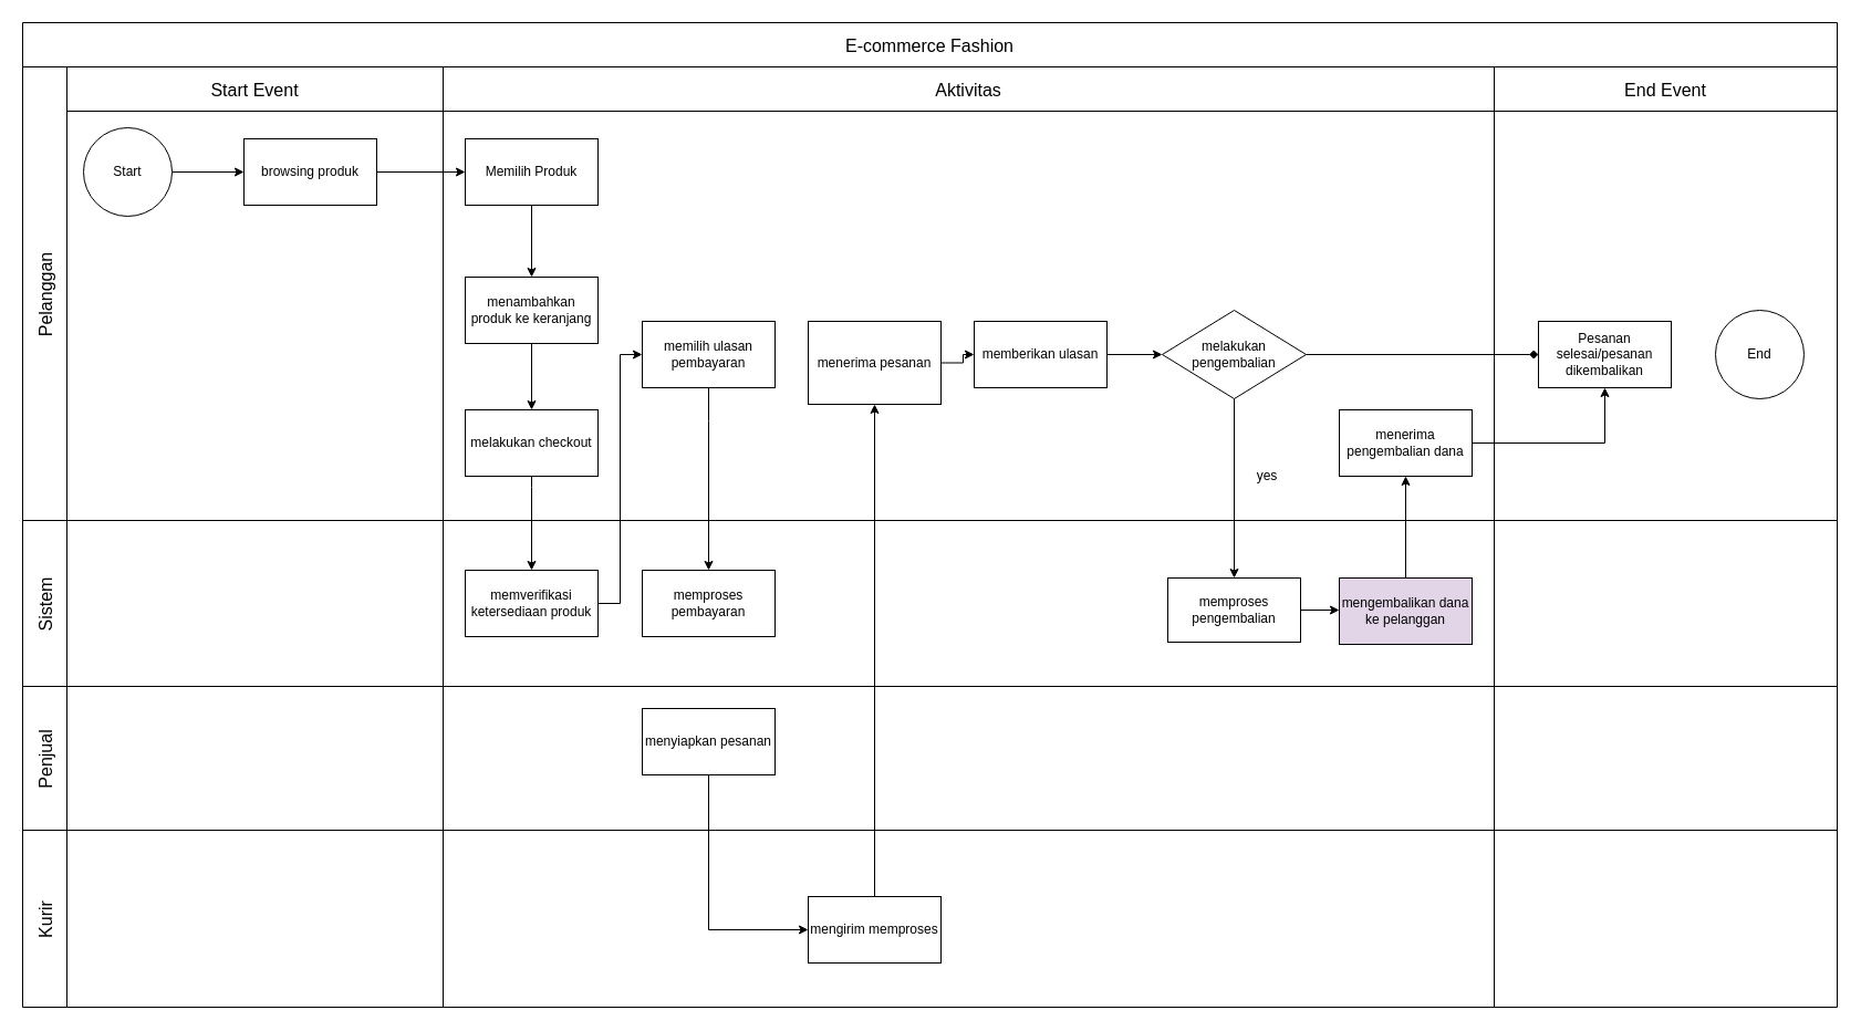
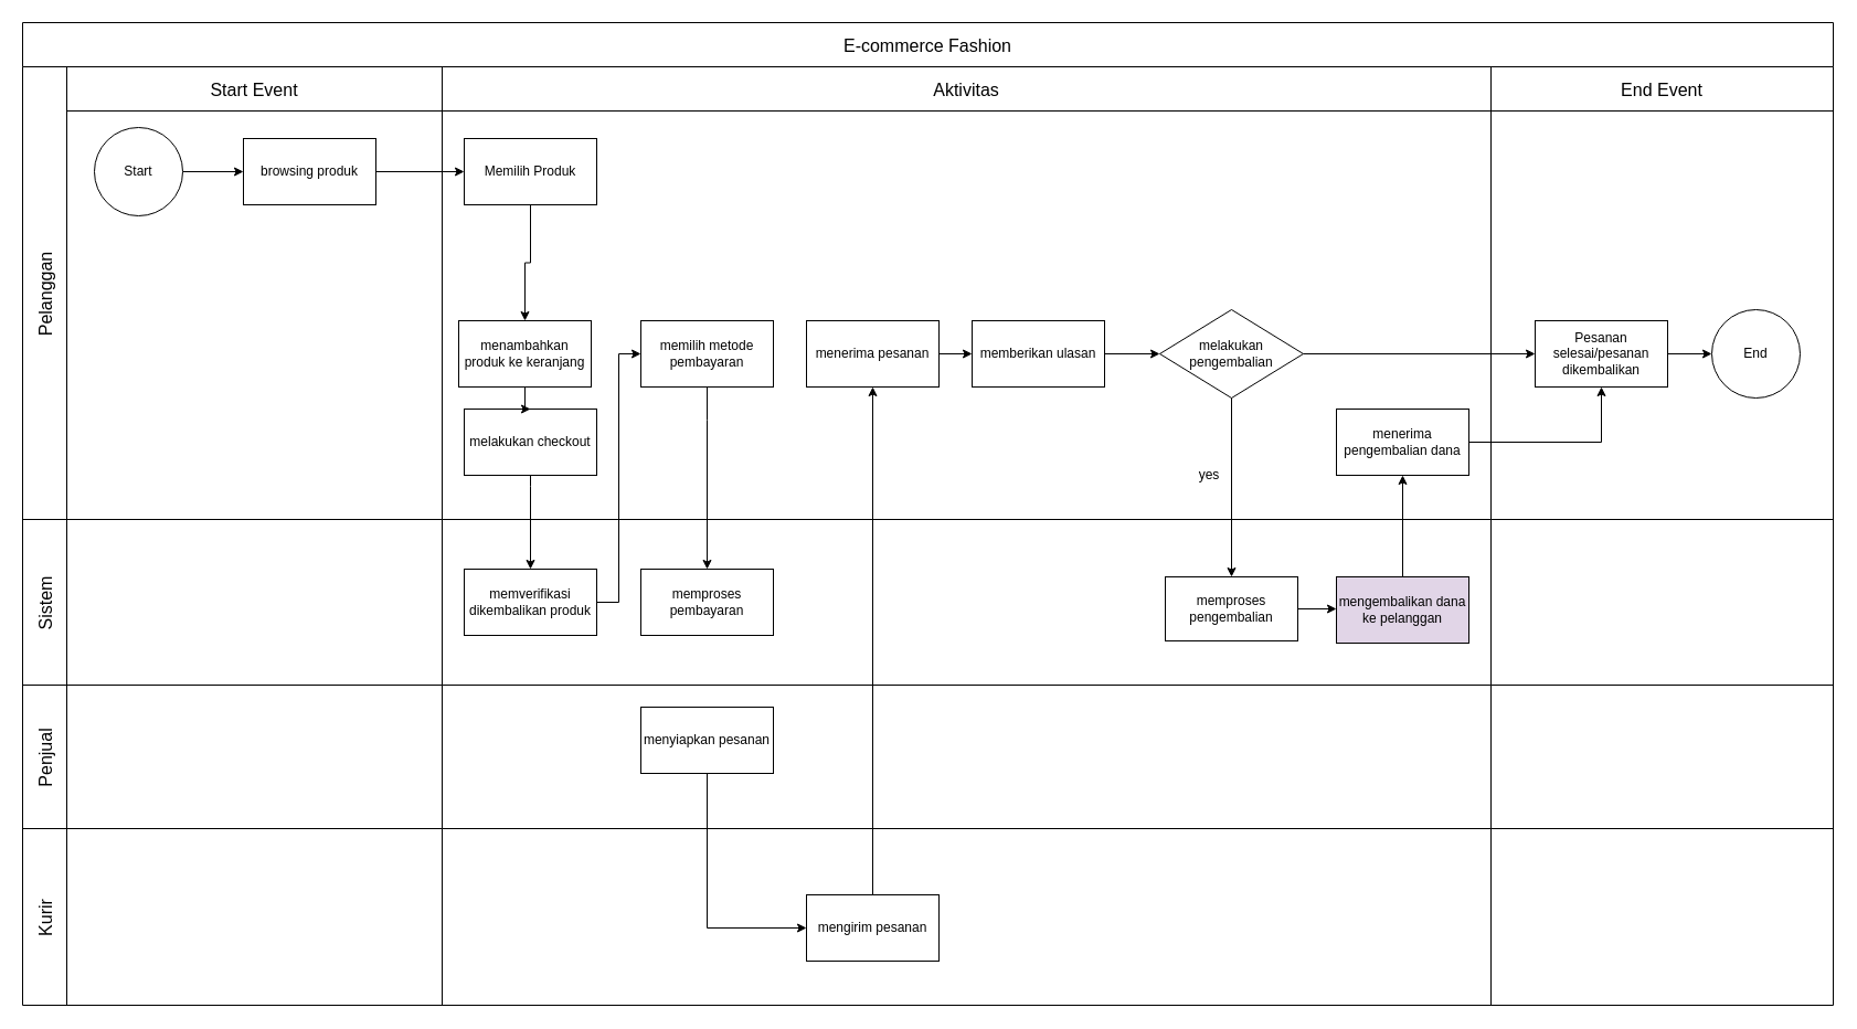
  <mxCell id="0" />
  <mxCell id="1" parent="0" />
  <mxCell id="2" value="E-commerce Fashion" style="shape=table;childLayout=tableLayout;startSize=40;collapsible=0;recursiveResize=0;expand=0;fontSize=16;" parent="1" vertex="1"><mxGeometry x="20" y="20" width="1640" height="890.0" as="geometry" /></mxCell>
  <mxCell id="3" value="Pelanggan" style="shape=tableRow;horizontal=0;swimlaneHead=0;swimlaneBody=0;top=0;left=0;strokeColor=inherit;bottom=0;right=0;dropTarget=0;fontStyle=0;fillColor=none;points=[[0,0.5],[1,0.5]];portConstraint=eastwest;startSize=40;collapsible=0;recursiveResize=0;expand=0;fontSize=16;" parent="2" vertex="1"><mxGeometry y="40" width="1640" height="410" as="geometry" /></mxCell>
  <mxCell id="4" value="Start Event" style="swimlane;swimlaneHead=0;swimlaneBody=0;fontStyle=0;strokeColor=inherit;connectable=0;fillColor=none;startSize=40;collapsible=0;recursiveResize=0;expand=0;fontSize=16;" parent="3" vertex="1"><mxGeometry x="40" width="340" height="410" as="geometry"><mxRectangle width="340" height="410" as="alternateBounds" /></mxGeometry></mxCell>
  <mxCell id="5" value="" style="edgeStyle=orthogonalEdgeStyle;rounded=0;orthogonalLoop=1;jettySize=auto;html=1;" parent="4" source="6" target="7" edge="1"><mxGeometry relative="1" as="geometry" /></mxCell>
- <mxCell id="6" value="Start" style="ellipse;whiteSpace=wrap;html=1;aspect=fixed;" parent="4" vertex="1"><mxGeometry x="15" y="55" width="80" height="80" as="geometry" /></mxCell>
+ <mxCell id="6" value="Start" style="ellipse;whiteSpace=wrap;html=1;aspect=fixed;" parent="4" vertex="1"><mxGeometry x="25" y="55" width="80" height="80" as="geometry" /></mxCell>
  <mxCell id="7" value="browsing produk" style="whiteSpace=wrap;html=1;" parent="4" vertex="1"><mxGeometry x="160" y="65" width="120" height="60" as="geometry" /></mxCell>
  <mxCell id="8" value="Aktivitas" style="swimlane;swimlaneHead=0;swimlaneBody=0;fontStyle=0;strokeColor=inherit;connectable=0;fillColor=none;startSize=40;collapsible=0;recursiveResize=0;expand=0;fontSize=16;" parent="3" vertex="1"><mxGeometry x="380" width="950" height="410" as="geometry"><mxRectangle width="950" height="410" as="alternateBounds" /></mxGeometry></mxCell>
  <mxCell id="9" value="" style="edgeStyle=orthogonalEdgeStyle;rounded=0;orthogonalLoop=1;jettySize=auto;html=1;" parent="8" source="10" target="11" edge="1"><mxGeometry relative="1" as="geometry" /></mxCell>
  <mxCell id="10" value="&lt;div&gt;&lt;span style=&quot;background-color: initial;&quot;&gt;Memilih Produk&lt;/span&gt;&lt;br&gt;&lt;/div&gt;" style="whiteSpace=wrap;html=1;" parent="8" vertex="1"><mxGeometry x="20" y="65" width="120" height="60" as="geometry" /></mxCell>
- <mxCell id="11" value="menambahkan produk ke keranjang" style="whiteSpace=wrap;html=1;" parent="8" vertex="1"><mxGeometry x="20" y="190" width="120" height="60" as="geometry" /></mxCell>
+ <mxCell id="11" value="menambahkan produk ke keranjang" style="whiteSpace=wrap;html=1;" parent="8" vertex="1"><mxGeometry x="15" y="230" width="120" height="60" as="geometry" /></mxCell>
  <mxCell id="12" value="melakukan checkout" style="whiteSpace=wrap;html=1;" parent="8" vertex="1"><mxGeometry x="20" y="310" width="120" height="60" as="geometry" /></mxCell>
  <mxCell id="13" value="" style="edgeStyle=orthogonalEdgeStyle;rounded=0;orthogonalLoop=1;jettySize=auto;html=1;" parent="8" source="11" target="12" edge="1"><mxGeometry relative="1" as="geometry" /></mxCell>
- <mxCell id="14" value="memilih ulasan pembayaran" style="whiteSpace=wrap;html=1;" parent="8" vertex="1"><mxGeometry x="180" y="230" width="120" height="60" as="geometry" /></mxCell>
+ <mxCell id="14" value="memilih metode pembayaran" style="whiteSpace=wrap;html=1;" parent="8" vertex="1"><mxGeometry x="180" y="230" width="120" height="60" as="geometry" /></mxCell>
  <mxCell id="15" value="" style="edgeStyle=orthogonalEdgeStyle;rounded=0;orthogonalLoop=1;jettySize=auto;html=1;" parent="8" source="16" target="18" edge="1"><mxGeometry relative="1" as="geometry" /></mxCell>
- <mxCell id="16" value="menerima pesanan" style="whiteSpace=wrap;html=1;" parent="8" vertex="1"><mxGeometry x="330" y="230" width="120" height="75" as="geometry" /></mxCell>
+ <mxCell id="16" value="menerima pesanan" style="whiteSpace=wrap;html=1;" parent="8" vertex="1"><mxGeometry x="330" y="230" width="120" height="60" as="geometry" /></mxCell>
  <mxCell id="17" value="" style="edgeStyle=orthogonalEdgeStyle;rounded=0;orthogonalLoop=1;jettySize=auto;html=1;" parent="8" source="18" target="19" edge="1"><mxGeometry relative="1" as="geometry" /></mxCell>
  <mxCell id="18" value="memberikan ulasan" style="whiteSpace=wrap;html=1;" parent="8" vertex="1"><mxGeometry x="480" y="230" width="120" height="60" as="geometry" /></mxCell>
  <mxCell id="19" value="melakukan pengembalian" style="rhombus;whiteSpace=wrap;html=1;" parent="8" vertex="1"><mxGeometry x="650" y="220" width="130" height="80" as="geometry" /></mxCell>
  <mxCell id="20" value="menerima pengembalian dana" style="whiteSpace=wrap;html=1;" parent="8" vertex="1"><mxGeometry x="810" y="310" width="120" height="60" as="geometry" /></mxCell>
- <mxCell id="21" value="yes" style="text;html=1;align=center;verticalAlign=middle;whiteSpace=wrap;rounded=0;direction=south;" vertex="1" parent="8"><mxGeometry x="730" y="340" width="30" height="60" as="geometry" /></mxCell>
+ <mxCell id="21" value="yes" style="text;html=1;align=center;verticalAlign=middle;whiteSpace=wrap;rounded=0;direction=south;" vertex="1" parent="8"><mxGeometry x="680" y="340" width="30" height="60" as="geometry" /></mxCell>
  <mxCell id="22" value="End Event" style="swimlane;swimlaneHead=0;swimlaneBody=0;fontStyle=0;strokeColor=inherit;connectable=0;fillColor=none;startSize=40;collapsible=0;recursiveResize=0;expand=0;fontSize=16;" parent="3" vertex="1"><mxGeometry x="1330" width="310" height="410" as="geometry"><mxRectangle width="310" height="410" as="alternateBounds" /></mxGeometry></mxCell>
+ <mxCell id="23" value="" style="edgeStyle=orthogonalEdgeStyle;rounded=0;orthogonalLoop=1;jettySize=auto;html=1;" parent="22" source="24" target="25" edge="1"><mxGeometry relative="1" as="geometry" /></mxCell>
  <mxCell id="24" value="Pesanan selesai/pesanan dikembalikan" style="whiteSpace=wrap;html=1;" parent="22" vertex="1"><mxGeometry x="40" y="230" width="120" height="60" as="geometry" /></mxCell>
  <mxCell id="25" value="End" style="ellipse;whiteSpace=wrap;html=1;" parent="22" vertex="1"><mxGeometry x="200" y="220" width="80" height="80" as="geometry" /></mxCell>
  <mxCell id="26" value="" style="edgeStyle=orthogonalEdgeStyle;rounded=0;orthogonalLoop=1;jettySize=auto;html=1;" parent="3" source="7" target="10" edge="1"><mxGeometry relative="1" as="geometry" /></mxCell>
- <mxCell id="27" value="" style="edgeStyle=orthogonalEdgeStyle;rounded=0;orthogonalLoop=1;jettySize=auto;html=1;endArrow=diamond;" parent="3" source="19" target="24" edge="1"><mxGeometry relative="1" as="geometry" /></mxCell>
+ <mxCell id="27" value="" style="edgeStyle=orthogonalEdgeStyle;rounded=0;orthogonalLoop=1;jettySize=auto;html=1;" parent="3" source="19" target="24" edge="1"><mxGeometry relative="1" as="geometry" /></mxCell>
  <mxCell id="28" value="" style="edgeStyle=orthogonalEdgeStyle;rounded=0;orthogonalLoop=1;jettySize=auto;html=1;entryX=0.5;entryY=1;entryDx=0;entryDy=0;" parent="3" source="20" target="24" edge="1"><mxGeometry relative="1" as="geometry"><mxPoint x="1390" y="340" as="targetPoint" /></mxGeometry></mxCell>
  <mxCell id="29" value="Sistem" style="shape=tableRow;horizontal=0;swimlaneHead=0;swimlaneBody=0;top=0;left=0;strokeColor=inherit;bottom=0;right=0;dropTarget=0;fontStyle=0;fillColor=none;points=[[0,0.5],[1,0.5]];portConstraint=eastwest;startSize=40;collapsible=0;recursiveResize=0;expand=0;fontSize=16;" parent="2" vertex="1"><mxGeometry y="450" width="1640" height="150" as="geometry" /></mxCell>
  <mxCell id="30" value="" style="swimlane;swimlaneHead=0;swimlaneBody=0;fontStyle=0;connectable=0;strokeColor=inherit;fillColor=none;startSize=0;collapsible=0;recursiveResize=0;expand=0;fontSize=16;" parent="29" vertex="1"><mxGeometry x="40" width="340" height="150" as="geometry"><mxRectangle width="340" height="150" as="alternateBounds" /></mxGeometry></mxCell>
  <mxCell id="31" value="" style="swimlane;swimlaneHead=0;swimlaneBody=0;fontStyle=0;connectable=0;strokeColor=inherit;fillColor=none;startSize=0;collapsible=0;recursiveResize=0;expand=0;fontSize=16;" parent="29" vertex="1"><mxGeometry x="380" width="950" height="150" as="geometry"><mxRectangle width="950" height="150" as="alternateBounds" /></mxGeometry></mxCell>
- <mxCell id="32" value="memverifikasi ketersediaan produk" style="whiteSpace=wrap;html=1;" parent="31" vertex="1"><mxGeometry x="20" y="45" width="120" height="60" as="geometry" /></mxCell>
+ <mxCell id="32" value="memverifikasi dikembalikan produk" style="whiteSpace=wrap;html=1;" parent="31" vertex="1"><mxGeometry x="20" y="45" width="120" height="60" as="geometry" /></mxCell>
  <mxCell id="33" value="memproses pembayaran" style="whiteSpace=wrap;html=1;" parent="31" vertex="1"><mxGeometry x="180" y="45" width="120" height="60" as="geometry" /></mxCell>
  <mxCell id="34" value="memproses pengembalian" style="whiteSpace=wrap;html=1;" parent="31" vertex="1"><mxGeometry x="655" y="52" width="120" height="58" as="geometry" /></mxCell>
  <mxCell id="35" value="mengembalikan dana ke pelanggan" style="whiteSpace=wrap;html=1;fillColor=#e1d5e7;" parent="31" vertex="1"><mxGeometry x="810" y="52" width="120" height="60" as="geometry" /></mxCell>
  <mxCell id="36" value="" style="edgeStyle=orthogonalEdgeStyle;rounded=0;orthogonalLoop=1;jettySize=auto;html=1;" parent="31" source="34" target="35" edge="1"><mxGeometry relative="1" as="geometry"><Array as="points"><mxPoint x="830" y="81" /></Array></mxGeometry></mxCell>
  <mxCell id="37" value="" style="swimlane;swimlaneHead=0;swimlaneBody=0;fontStyle=0;connectable=0;strokeColor=inherit;fillColor=none;startSize=0;collapsible=0;recursiveResize=0;expand=0;fontSize=16;movable=0;resizable=0;rotatable=0;deletable=0;editable=0;locked=1;" parent="29" vertex="1"><mxGeometry x="1330" width="310" height="150" as="geometry"><mxRectangle width="310" height="150" as="alternateBounds" /></mxGeometry></mxCell>
  <mxCell id="38" value="Penjual" style="shape=tableRow;horizontal=0;swimlaneHead=0;swimlaneBody=0;top=0;left=0;strokeColor=inherit;bottom=0;right=0;dropTarget=0;fontStyle=0;fillColor=none;points=[[0,0.5],[1,0.5]];portConstraint=eastwest;startSize=40;collapsible=0;recursiveResize=0;expand=0;fontSize=16;" parent="2" vertex="1"><mxGeometry y="600" width="1640" height="130" as="geometry" /></mxCell>
  <mxCell id="39" value="" style="swimlane;swimlaneHead=0;swimlaneBody=0;fontStyle=0;connectable=0;strokeColor=inherit;fillColor=none;startSize=0;collapsible=0;recursiveResize=0;expand=0;fontSize=16;" parent="38" vertex="1"><mxGeometry x="40" width="340" height="130" as="geometry"><mxRectangle width="340" height="130" as="alternateBounds" /></mxGeometry></mxCell>
  <mxCell id="40" value="" style="swimlane;swimlaneHead=0;swimlaneBody=0;fontStyle=0;connectable=0;strokeColor=inherit;fillColor=none;startSize=0;collapsible=0;recursiveResize=0;expand=0;fontSize=16;" parent="38" vertex="1"><mxGeometry x="380" width="950" height="130" as="geometry"><mxRectangle width="950" height="130" as="alternateBounds" /></mxGeometry></mxCell>
  <mxCell id="41" value="menyiapkan pesanan" style="whiteSpace=wrap;html=1;" parent="40" vertex="1"><mxGeometry x="180" y="20" width="120" height="60" as="geometry" /></mxCell>
  <mxCell id="42" value="" style="swimlane;swimlaneHead=0;swimlaneBody=0;fontStyle=0;connectable=0;strokeColor=inherit;fillColor=none;startSize=0;collapsible=0;recursiveResize=0;expand=0;fontSize=16;" parent="38" vertex="1"><mxGeometry x="1330" width="310" height="130" as="geometry"><mxRectangle width="310" height="130" as="alternateBounds" /></mxGeometry></mxCell>
  <mxCell id="43" value="Kurir" style="shape=tableRow;horizontal=0;swimlaneHead=0;swimlaneBody=0;top=0;left=0;strokeColor=inherit;bottom=0;right=0;dropTarget=0;fontStyle=0;fillColor=none;points=[[0,0.5],[1,0.5]];portConstraint=eastwest;startSize=40;collapsible=0;recursiveResize=0;expand=0;fontSize=16;" parent="2" vertex="1"><mxGeometry y="730" width="1640" height="160" as="geometry" /></mxCell>
  <mxCell id="44" style="swimlane;swimlaneHead=0;swimlaneBody=0;fontStyle=0;connectable=0;strokeColor=inherit;fillColor=none;startSize=0;collapsible=0;recursiveResize=0;expand=0;fontSize=16;" parent="43" vertex="1"><mxGeometry x="40" width="340" height="160" as="geometry"><mxRectangle width="340" height="160" as="alternateBounds" /></mxGeometry></mxCell>
  <mxCell id="45" style="swimlane;swimlaneHead=0;swimlaneBody=0;fontStyle=0;connectable=0;strokeColor=inherit;fillColor=none;startSize=0;collapsible=0;recursiveResize=0;expand=0;fontSize=16;" parent="43" vertex="1"><mxGeometry x="380" width="950" height="160" as="geometry"><mxRectangle width="950" height="160" as="alternateBounds" /></mxGeometry></mxCell>
- <mxCell id="46" value="mengirim memproses" style="whiteSpace=wrap;html=1;" parent="45" vertex="1"><mxGeometry x="330" y="60" width="120" height="60" as="geometry" /></mxCell>
+ <mxCell id="46" value="mengirim pesanan" style="whiteSpace=wrap;html=1;" parent="45" vertex="1"><mxGeometry x="330" y="60" width="120" height="60" as="geometry" /></mxCell>
  <mxCell id="47" style="swimlane;swimlaneHead=0;swimlaneBody=0;fontStyle=0;connectable=0;strokeColor=inherit;fillColor=none;startSize=0;collapsible=0;recursiveResize=0;expand=0;fontSize=16;" parent="43" vertex="1"><mxGeometry x="1330" width="310" height="160" as="geometry"><mxRectangle width="310" height="160" as="alternateBounds" /></mxGeometry></mxCell>
  <mxCell id="48" value="" style="edgeStyle=orthogonalEdgeStyle;rounded=0;orthogonalLoop=1;jettySize=auto;html=1;exitX=0.5;exitY=1;exitDx=0;exitDy=0;" parent="2" source="12" target="32" edge="1"><mxGeometry relative="1" as="geometry"><Array as="points"><mxPoint x="460" y="420" /><mxPoint x="460" y="420" /></Array><mxPoint x="460" y="350" as="sourcePoint" /></mxGeometry></mxCell>
  <mxCell id="49" value="" style="edgeStyle=orthogonalEdgeStyle;rounded=0;orthogonalLoop=1;jettySize=auto;html=1;" parent="2" source="32" target="14" edge="1"><mxGeometry relative="1" as="geometry"><Array as="points"><mxPoint x="540" y="525" /><mxPoint x="540" y="300" /></Array></mxGeometry></mxCell>
  <mxCell id="50" value="" style="edgeStyle=orthogonalEdgeStyle;rounded=0;orthogonalLoop=1;jettySize=auto;html=1;" parent="2" source="14" target="33" edge="1"><mxGeometry relative="1" as="geometry"><Array as="points"><mxPoint x="620" y="360" /><mxPoint x="620" y="360" /></Array></mxGeometry></mxCell>
  <mxCell id="51" value="" style="edgeStyle=orthogonalEdgeStyle;rounded=0;orthogonalLoop=1;jettySize=auto;html=1;exitX=0.5;exitY=1;exitDx=0;exitDy=0;" parent="2" source="41" target="46" edge="1"><mxGeometry relative="1" as="geometry"><Array as="points"><mxPoint x="620" y="820" /></Array></mxGeometry></mxCell>
  <mxCell id="52" value="" style="edgeStyle=orthogonalEdgeStyle;rounded=0;orthogonalLoop=1;jettySize=auto;html=1;" parent="2" source="46" target="16" edge="1"><mxGeometry relative="1" as="geometry" /></mxCell>
  <mxCell id="53" value="" style="edgeStyle=orthogonalEdgeStyle;rounded=0;orthogonalLoop=1;jettySize=auto;html=1;" parent="2" source="19" target="34" edge="1"><mxGeometry relative="1" as="geometry" /></mxCell>
  <mxCell id="54" value="" style="edgeStyle=orthogonalEdgeStyle;rounded=0;orthogonalLoop=1;jettySize=auto;html=1;" parent="2" source="35" target="20" edge="1"><mxGeometry relative="1" as="geometry" /></mxCell>
